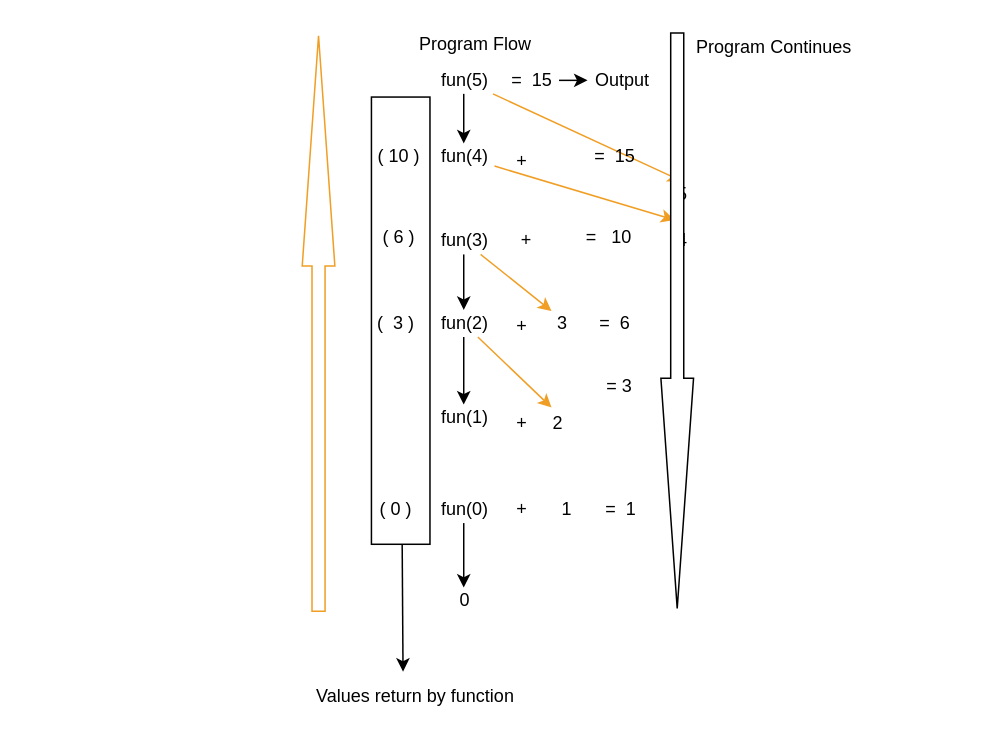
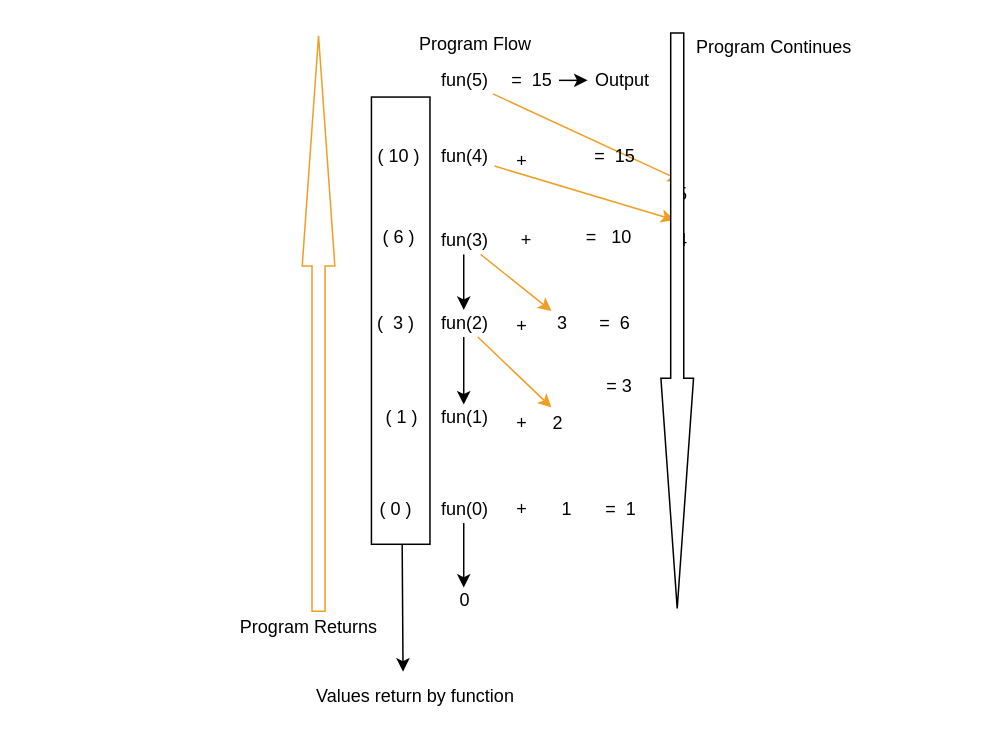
  <mxCell id="0" />
  <mxCell id="1" parent="0" />
  <mxCell id="2" style="edgeStyle=none;html=1;entryX=0.444;entryY=-0.444;entryDx=0;entryDy=0;entryPerimeter=0;" parent="1" source="3" target="46" edge="1"><mxGeometry relative="1" as="geometry"><mxPoint x="266.5" y="448" as="targetPoint" /></mxGeometry></mxCell>
  <mxCell id="3" value="" style="whiteSpace=wrap;html=1;" parent="1" vertex="1"><mxGeometry x="247" y="64.13" width="39" height="298" as="geometry" /></mxCell>
  <mxCell id="4" value="Program Flow" style="text;html=1;align=center;verticalAlign=middle;resizable=0;points=[];autosize=1;strokeColor=none;fillColor=none;" parent="1" vertex="1"><mxGeometry x="273" y="20" width="85" height="18" as="geometry" /></mxCell>
- <mxCell id="5" value="" style="edgeStyle=none;html=1;" parent="1" source="7" target="11" edge="1"><mxGeometry relative="1" as="geometry" /></mxCell>
  <mxCell id="6" style="edgeStyle=none;html=1;fillColor=#262A10;strokeColor=#F09E24;entryX=0.5;entryY=0;entryDx=0;entryDy=0;entryPerimeter=0;" parent="1" source="7" target="31" edge="1"><mxGeometry relative="1" as="geometry"><mxPoint x="264" y="118" as="targetPoint" /></mxGeometry></mxCell>
  <mxCell id="7" value="fun(5)" style="text;html=1;align=center;verticalAlign=middle;resizable=0;points=[];autosize=2;strokeColor=none;fillColor=none;" parent="1" vertex="1"><mxGeometry x="288" y="44" width="41" height="18" as="geometry" /></mxCell>
  <mxCell id="8" style="edgeStyle=none;html=1;" edge="1" parent="1" source="9"><mxGeometry relative="1" as="geometry"><mxPoint x="391" y="53" as="targetPoint" /></mxGeometry></mxCell>
  <mxCell id="9" value="&amp;nbsp;=&amp;nbsp; 15" style="text;html=1;align=center;verticalAlign=middle;resizable=0;points=[];autosize=1;strokeColor=none;fillColor=none;" parent="1" vertex="1"><mxGeometry x="332" y="44" width="40" height="18" as="geometry" /></mxCell>
  <mxCell id="10" style="edgeStyle=none;html=1;entryX=0.235;entryY=-0.278;entryDx=0;entryDy=0;entryPerimeter=0;strokeColor=#F09E24;fillColor=#262A10;" parent="1" source="11" target="27" edge="1"><mxGeometry relative="1" as="geometry" /></mxCell>
  <mxCell id="11" value="fun(4)" style="text;html=1;align=center;verticalAlign=middle;resizable=0;points=[];autosize=1;strokeColor=none;fillColor=none;" parent="1" vertex="1"><mxGeometry x="288" y="95" width="41" height="18" as="geometry" /></mxCell>
  <mxCell id="12" value="" style="edgeStyle=none;html=1;" parent="1" source="14" target="17" edge="1"><mxGeometry relative="1" as="geometry" /></mxCell>
  <mxCell id="13" style="edgeStyle=none;html=1;entryX=0.118;entryY=0.042;entryDx=0;entryDy=0;entryPerimeter=0;strokeColor=#F09E24;fillColor=#262A10;" parent="1" source="14" target="28" edge="1"><mxGeometry relative="1" as="geometry" /></mxCell>
  <mxCell id="14" value="fun(3)" style="text;html=1;align=center;verticalAlign=middle;resizable=0;points=[];autosize=1;strokeColor=none;fillColor=none;" parent="1" vertex="1"><mxGeometry x="288" y="151" width="41" height="18" as="geometry" /></mxCell>
  <mxCell id="15" value="" style="edgeStyle=none;html=1;" parent="1" source="17" target="18" edge="1"><mxGeometry relative="1" as="geometry" /></mxCell>
  <mxCell id="16" style="edgeStyle=none;html=1;entryX=0.294;entryY=-0.111;entryDx=0;entryDy=0;entryPerimeter=0;strokeColor=#F09E24;fillColor=#262A10;" parent="1" source="17" target="29" edge="1"><mxGeometry relative="1" as="geometry" /></mxCell>
  <mxCell id="17" value="fun(2)" style="text;html=1;align=center;verticalAlign=middle;resizable=0;points=[];autosize=1;strokeColor=none;fillColor=none;" parent="1" vertex="1"><mxGeometry x="288" y="206" width="41" height="18" as="geometry" /></mxCell>
  <mxCell id="18" value="fun(1)" style="text;html=1;align=center;verticalAlign=middle;resizable=0;points=[];autosize=1;strokeColor=none;fillColor=none;" parent="1" vertex="1"><mxGeometry x="288" y="269" width="41" height="18" as="geometry" /></mxCell>
  <mxCell id="19" value="" style="edgeStyle=none;html=1;" parent="1" source="20" target="21" edge="1"><mxGeometry relative="1" as="geometry" /></mxCell>
  <mxCell id="20" value="fun(0)" style="text;html=1;align=center;verticalAlign=middle;resizable=0;points=[];autosize=1;strokeColor=none;fillColor=none;" parent="1" vertex="1"><mxGeometry x="288" y="330" width="41" height="18" as="geometry" /></mxCell>
  <mxCell id="21" value="0" style="text;html=1;align=center;verticalAlign=middle;resizable=0;points=[];autosize=1;strokeColor=none;fillColor=none;" parent="1" vertex="1"><mxGeometry x="300" y="391" width="17" height="18" as="geometry" /></mxCell>
  <mxCell id="22" value="+" style="text;html=1;align=center;verticalAlign=middle;resizable=0;points=[];autosize=1;strokeColor=none;fillColor=none;" parent="1" vertex="1"><mxGeometry x="338" y="330" width="17" height="18" as="geometry" /></mxCell>
  <mxCell id="23" value="+" style="text;html=1;align=center;verticalAlign=middle;resizable=0;points=[];autosize=1;strokeColor=none;fillColor=none;" parent="1" vertex="1"><mxGeometry x="338" y="208" width="17" height="18" as="geometry" /></mxCell>
  <mxCell id="24" value="+" style="text;html=1;align=center;verticalAlign=middle;resizable=0;points=[];autosize=1;strokeColor=none;fillColor=none;" parent="1" vertex="1"><mxGeometry x="341" y="151" width="17" height="18" as="geometry" /></mxCell>
  <mxCell id="25" value="+" style="text;html=1;align=center;verticalAlign=middle;resizable=0;points=[];autosize=1;strokeColor=none;fillColor=none;" parent="1" vertex="1"><mxGeometry x="338" y="273" width="17" height="18" as="geometry" /></mxCell>
  <mxCell id="26" value="+" style="text;html=1;align=center;verticalAlign=middle;resizable=0;points=[];autosize=1;strokeColor=none;fillColor=none;" parent="1" vertex="1"><mxGeometry x="338" y="98" width="17" height="18" as="geometry" /></mxCell>
  <mxCell id="27" value="4" style="text;html=1;align=center;verticalAlign=middle;resizable=0;points=[];autosize=1;strokeColor=none;fillColor=none;" parent="1" vertex="1"><mxGeometry x="445" y="151" width="17" height="18" as="geometry" /></mxCell>
  <mxCell id="28" value="3" style="text;html=1;align=center;verticalAlign=middle;resizable=0;points=[];autosize=1;strokeColor=none;fillColor=none;" parent="1" vertex="1"><mxGeometry x="365" y="206" width="17" height="18" as="geometry" /></mxCell>
  <mxCell id="29" value="2" style="text;html=1;align=center;verticalAlign=middle;resizable=0;points=[];autosize=1;strokeColor=none;fillColor=none;" parent="1" vertex="1"><mxGeometry x="362" y="273" width="17" height="18" as="geometry" /></mxCell>
  <mxCell id="30" value="1" style="text;html=1;align=center;verticalAlign=middle;resizable=0;points=[];autosize=1;strokeColor=none;fillColor=none;" parent="1" vertex="1"><mxGeometry x="368" y="330" width="17" height="18" as="geometry" /></mxCell>
  <mxCell id="31" value="5" style="text;html=1;align=center;verticalAlign=middle;resizable=0;points=[];autosize=1;strokeColor=none;fillColor=none;" parent="1" vertex="1"><mxGeometry x="445" y="120" width="17" height="18" as="geometry" /></mxCell>
  <mxCell id="32" value="=&amp;nbsp; 15" style="text;html=1;align=center;verticalAlign=middle;resizable=0;points=[];autosize=1;strokeColor=none;fillColor=none;" parent="1" vertex="1"><mxGeometry x="390" y="95" width="37" height="18" as="geometry" /></mxCell>
  <mxCell id="33" value="=&amp;nbsp; &amp;nbsp;10" style="text;html=1;align=center;verticalAlign=middle;resizable=0;points=[];autosize=1;strokeColor=none;fillColor=none;" parent="1" vertex="1"><mxGeometry x="385" y="149" width="40" height="18" as="geometry" /></mxCell>
  <mxCell id="34" value="=&amp;nbsp; 6" style="text;html=1;align=center;verticalAlign=middle;resizable=0;points=[];autosize=1;strokeColor=none;fillColor=none;" parent="1" vertex="1"><mxGeometry x="393.5" y="206" width="30" height="18" as="geometry" /></mxCell>
  <mxCell id="35" value="= 3" style="text;html=1;align=center;verticalAlign=middle;resizable=0;points=[];autosize=1;strokeColor=none;fillColor=none;" parent="1" vertex="1"><mxGeometry x="398" y="248" width="27" height="18" as="geometry" /></mxCell>
  <mxCell id="36" value="=&amp;nbsp; 1" style="text;html=1;align=center;verticalAlign=middle;resizable=0;points=[];autosize=1;strokeColor=none;fillColor=none;" parent="1" vertex="1"><mxGeometry x="398" y="330" width="30" height="18" as="geometry" /></mxCell>
  <mxCell id="37" value="" style="shape=singleArrow;whiteSpace=wrap;html=1;arrowWidth=0.4;arrowSize=0.4;rotation=90;" parent="1" vertex="1"><mxGeometry x="259" y="202.25" width="383.5" height="21.75" as="geometry" /></mxCell>
  <mxCell id="38" value="Program Continues" style="text;html=1;align=center;verticalAlign=middle;resizable=0;points=[];autosize=1;strokeColor=none;fillColor=none;" parent="1" vertex="1"><mxGeometry x="458" y="22" width="113" height="18" as="geometry" /></mxCell>
  <mxCell id="39" value="" style="shape=singleArrow;whiteSpace=wrap;html=1;arrowWidth=0.4;arrowSize=0.4;rotation=-90;strokeColor=#F09E24;" parent="1" vertex="1"><mxGeometry x="20.005" y="204.125" width="383.5" height="21.75" as="geometry" /></mxCell>
  <mxCell id="40" value="( 10 )" style="text;html=1;align=center;verticalAlign=middle;resizable=0;points=[];autosize=1;strokeColor=none;fillColor=none;" parent="1" vertex="1"><mxGeometry x="246" y="95" width="38" height="18" as="geometry" /></mxCell>
  <mxCell id="41" value="( 6 )" style="text;html=1;align=center;verticalAlign=middle;resizable=0;points=[];autosize=1;strokeColor=none;fillColor=none;" parent="1" vertex="1"><mxGeometry x="249.5" y="149" width="31" height="18" as="geometry" /></mxCell>
  <mxCell id="42" value="(&amp;nbsp; 3 )" style="text;html=1;align=center;verticalAlign=middle;resizable=0;points=[];autosize=1;strokeColor=none;fillColor=none;" parent="1" vertex="1"><mxGeometry x="245" y="206" width="35" height="18" as="geometry" /></mxCell>
+ <mxCell id="43" value="( 1 )" style="text;html=1;align=center;verticalAlign=middle;resizable=0;points=[];autosize=1;strokeColor=none;fillColor=none;" parent="1" vertex="1"><mxGeometry x="251" y="269" width="31" height="18" as="geometry" /></mxCell>
  <mxCell id="44" value="( 0 )" style="text;html=1;align=center;verticalAlign=middle;resizable=0;points=[];autosize=1;strokeColor=none;fillColor=none;" parent="1" vertex="1"><mxGeometry x="247" y="330" width="31" height="18" as="geometry" /></mxCell>
+ <mxCell id="45" value="Program Returns" style="text;html=1;align=center;verticalAlign=middle;resizable=0;points=[];autosize=1;strokeColor=none;fillColor=none;" parent="1" vertex="1"><mxGeometry x="154" y="409" width="101" height="18" as="geometry" /></mxCell>
  <mxCell id="46" value="Values return by function" style="text;html=1;align=center;verticalAlign=middle;resizable=0;points=[];autosize=1;strokeColor=none;fillColor=none;" parent="1" vertex="1"><mxGeometry x="205" y="455" width="142" height="18" as="geometry" /></mxCell>
  <mxCell id="47" value="Output" style="text;html=1;align=center;verticalAlign=middle;resizable=0;points=[];autosize=1;strokeColor=none;fillColor=none;" vertex="1" parent="1"><mxGeometry x="391" y="44" width="46" height="18" as="geometry" /></mxCell>
